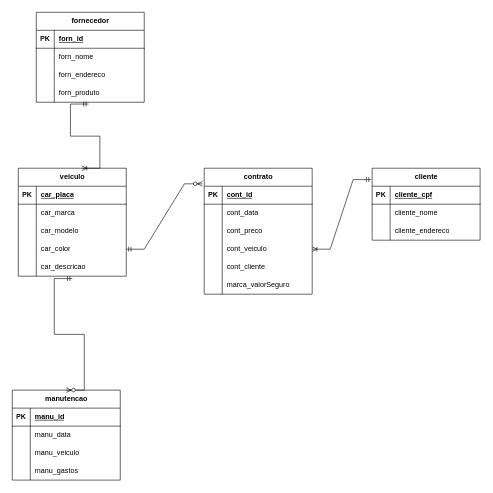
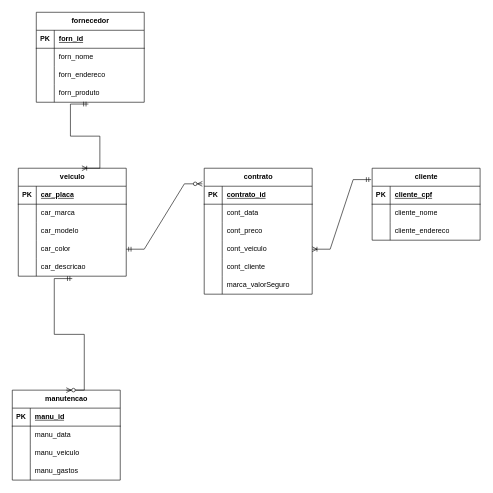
  <mxCell id="0" />
  <mxCell id="1" parent="0" />
  <mxCell id="2" value="veiculo" style="shape=table;startSize=30;container=1;collapsible=1;childLayout=tableLayout;fixedRows=1;rowLines=0;fontStyle=1;align=center;resizeLast=1;html=1;" parent="1" vertex="1"><mxGeometry x="30" y="280" width="180" height="180" as="geometry" /></mxCell>
  <mxCell id="3" value="" style="shape=tableRow;horizontal=0;startSize=0;swimlaneHead=0;swimlaneBody=0;fillColor=none;collapsible=0;dropTarget=0;points=[[0,0.5],[1,0.5]];portConstraint=eastwest;top=0;left=0;right=0;bottom=1;" parent="2" vertex="1"><mxGeometry y="30" width="180" height="30" as="geometry" /></mxCell>
  <mxCell id="4" value="PK" style="shape=partialRectangle;connectable=0;fillColor=none;top=0;left=0;bottom=0;right=0;fontStyle=1;overflow=hidden;whiteSpace=wrap;html=1;" parent="3" vertex="1"><mxGeometry width="30" height="30" as="geometry"><mxRectangle width="30" height="30" as="alternateBounds" /></mxGeometry></mxCell>
  <mxCell id="5" value="car_placa" style="shape=partialRectangle;connectable=0;fillColor=none;top=0;left=0;bottom=0;right=0;align=left;spacingLeft=6;fontStyle=5;overflow=hidden;whiteSpace=wrap;html=1;" parent="3" vertex="1"><mxGeometry x="30" width="150" height="30" as="geometry"><mxRectangle width="150" height="30" as="alternateBounds" /></mxGeometry></mxCell>
  <mxCell id="6" value="" style="shape=tableRow;horizontal=0;startSize=0;swimlaneHead=0;swimlaneBody=0;fillColor=none;collapsible=0;dropTarget=0;points=[[0,0.5],[1,0.5]];portConstraint=eastwest;top=0;left=0;right=0;bottom=0;" parent="2" vertex="1"><mxGeometry y="60" width="180" height="30" as="geometry" /></mxCell>
  <mxCell id="7" value="" style="shape=partialRectangle;connectable=0;fillColor=none;top=0;left=0;bottom=0;right=0;editable=1;overflow=hidden;whiteSpace=wrap;html=1;" parent="6" vertex="1"><mxGeometry width="30" height="30" as="geometry"><mxRectangle width="30" height="30" as="alternateBounds" /></mxGeometry></mxCell>
  <mxCell id="8" value="car_marca" style="shape=partialRectangle;connectable=0;fillColor=none;top=0;left=0;bottom=0;right=0;align=left;spacingLeft=6;overflow=hidden;whiteSpace=wrap;html=1;" parent="6" vertex="1"><mxGeometry x="30" width="150" height="30" as="geometry"><mxRectangle width="150" height="30" as="alternateBounds" /></mxGeometry></mxCell>
  <mxCell id="9" value="" style="shape=tableRow;horizontal=0;startSize=0;swimlaneHead=0;swimlaneBody=0;fillColor=none;collapsible=0;dropTarget=0;points=[[0,0.5],[1,0.5]];portConstraint=eastwest;top=0;left=0;right=0;bottom=0;" parent="2" vertex="1"><mxGeometry y="90" width="180" height="30" as="geometry" /></mxCell>
  <mxCell id="10" value="" style="shape=partialRectangle;connectable=0;fillColor=none;top=0;left=0;bottom=0;right=0;editable=1;overflow=hidden;whiteSpace=wrap;html=1;" parent="9" vertex="1"><mxGeometry width="30" height="30" as="geometry"><mxRectangle width="30" height="30" as="alternateBounds" /></mxGeometry></mxCell>
  <mxCell id="11" value="car_modelo" style="shape=partialRectangle;connectable=0;fillColor=none;top=0;left=0;bottom=0;right=0;align=left;spacingLeft=6;overflow=hidden;whiteSpace=wrap;html=1;" parent="9" vertex="1"><mxGeometry x="30" width="150" height="30" as="geometry"><mxRectangle width="150" height="30" as="alternateBounds" /></mxGeometry></mxCell>
  <mxCell id="12" value="" style="shape=tableRow;horizontal=0;startSize=0;swimlaneHead=0;swimlaneBody=0;fillColor=none;collapsible=0;dropTarget=0;points=[[0,0.5],[1,0.5]];portConstraint=eastwest;top=0;left=0;right=0;bottom=0;" parent="2" vertex="1"><mxGeometry y="120" width="180" height="30" as="geometry" /></mxCell>
  <mxCell id="13" value="" style="shape=partialRectangle;connectable=0;fillColor=none;top=0;left=0;bottom=0;right=0;editable=1;overflow=hidden;whiteSpace=wrap;html=1;" parent="12" vertex="1"><mxGeometry width="30" height="30" as="geometry"><mxRectangle width="30" height="30" as="alternateBounds" /></mxGeometry></mxCell>
  <mxCell id="14" value="&lt;div&gt;car_color&lt;/div&gt;" style="shape=partialRectangle;connectable=0;fillColor=none;top=0;left=0;bottom=0;right=0;align=left;spacingLeft=6;overflow=hidden;whiteSpace=wrap;html=1;" parent="12" vertex="1"><mxGeometry x="30" width="150" height="30" as="geometry"><mxRectangle width="150" height="30" as="alternateBounds" /></mxGeometry></mxCell>
  <mxCell id="15" style="shape=tableRow;horizontal=0;startSize=0;swimlaneHead=0;swimlaneBody=0;fillColor=none;collapsible=0;dropTarget=0;points=[[0,0.5],[1,0.5]];portConstraint=eastwest;top=0;left=0;right=0;bottom=0;" parent="2" vertex="1"><mxGeometry y="150" width="180" height="30" as="geometry" /></mxCell>
  <mxCell id="16" style="shape=partialRectangle;connectable=0;fillColor=none;top=0;left=0;bottom=0;right=0;editable=1;overflow=hidden;whiteSpace=wrap;html=1;" parent="15" vertex="1"><mxGeometry width="30" height="30" as="geometry"><mxRectangle width="30" height="30" as="alternateBounds" /></mxGeometry></mxCell>
  <mxCell id="17" value="car_descricao" style="shape=partialRectangle;connectable=0;fillColor=none;top=0;left=0;bottom=0;right=0;align=left;spacingLeft=6;overflow=hidden;whiteSpace=wrap;html=1;" parent="15" vertex="1"><mxGeometry x="30" width="150" height="30" as="geometry"><mxRectangle width="150" height="30" as="alternateBounds" /></mxGeometry></mxCell>
  <mxCell id="18" value="contrato" style="shape=table;startSize=30;container=1;collapsible=1;childLayout=tableLayout;fixedRows=1;rowLines=0;fontStyle=1;align=center;resizeLast=1;html=1;" parent="1" vertex="1"><mxGeometry x="340" y="280" width="180" height="210" as="geometry" /></mxCell>
  <mxCell id="19" value="" style="shape=tableRow;horizontal=0;startSize=0;swimlaneHead=0;swimlaneBody=0;fillColor=none;collapsible=0;dropTarget=0;points=[[0,0.5],[1,0.5]];portConstraint=eastwest;top=0;left=0;right=0;bottom=1;" parent="18" vertex="1"><mxGeometry y="30" width="180" height="30" as="geometry" /></mxCell>
  <mxCell id="20" value="PK" style="shape=partialRectangle;connectable=0;fillColor=none;top=0;left=0;bottom=0;right=0;fontStyle=1;overflow=hidden;whiteSpace=wrap;html=1;" parent="19" vertex="1"><mxGeometry width="30" height="30" as="geometry"><mxRectangle width="30" height="30" as="alternateBounds" /></mxGeometry></mxCell>
- <mxCell id="21" value="cont_id" style="shape=partialRectangle;connectable=0;fillColor=none;top=0;left=0;bottom=0;right=0;align=left;spacingLeft=6;fontStyle=5;overflow=hidden;whiteSpace=wrap;html=1;" parent="19" vertex="1"><mxGeometry x="30" width="150" height="30" as="geometry"><mxRectangle width="150" height="30" as="alternateBounds" /></mxGeometry></mxCell>
+ <mxCell id="21" value="contrato_id" style="shape=partialRectangle;connectable=0;fillColor=none;top=0;left=0;bottom=0;right=0;align=left;spacingLeft=6;fontStyle=5;overflow=hidden;whiteSpace=wrap;html=1;" parent="19" vertex="1"><mxGeometry x="30" width="150" height="30" as="geometry"><mxRectangle width="150" height="30" as="alternateBounds" /></mxGeometry></mxCell>
  <mxCell id="22" value="" style="shape=tableRow;horizontal=0;startSize=0;swimlaneHead=0;swimlaneBody=0;fillColor=none;collapsible=0;dropTarget=0;points=[[0,0.5],[1,0.5]];portConstraint=eastwest;top=0;left=0;right=0;bottom=0;" parent="18" vertex="1"><mxGeometry y="60" width="180" height="30" as="geometry" /></mxCell>
  <mxCell id="23" value="" style="shape=partialRectangle;connectable=0;fillColor=none;top=0;left=0;bottom=0;right=0;editable=1;overflow=hidden;whiteSpace=wrap;html=1;" parent="22" vertex="1"><mxGeometry width="30" height="30" as="geometry"><mxRectangle width="30" height="30" as="alternateBounds" /></mxGeometry></mxCell>
  <mxCell id="24" value="cont_data" style="shape=partialRectangle;connectable=0;fillColor=none;top=0;left=0;bottom=0;right=0;align=left;spacingLeft=6;overflow=hidden;whiteSpace=wrap;html=1;" parent="22" vertex="1"><mxGeometry x="30" width="150" height="30" as="geometry"><mxRectangle width="150" height="30" as="alternateBounds" /></mxGeometry></mxCell>
  <mxCell id="25" value="" style="shape=tableRow;horizontal=0;startSize=0;swimlaneHead=0;swimlaneBody=0;fillColor=none;collapsible=0;dropTarget=0;points=[[0,0.5],[1,0.5]];portConstraint=eastwest;top=0;left=0;right=0;bottom=0;" parent="18" vertex="1"><mxGeometry y="90" width="180" height="30" as="geometry" /></mxCell>
  <mxCell id="26" value="" style="shape=partialRectangle;connectable=0;fillColor=none;top=0;left=0;bottom=0;right=0;editable=1;overflow=hidden;whiteSpace=wrap;html=1;" parent="25" vertex="1"><mxGeometry width="30" height="30" as="geometry"><mxRectangle width="30" height="30" as="alternateBounds" /></mxGeometry></mxCell>
  <mxCell id="27" value="cont_preco" style="shape=partialRectangle;connectable=0;fillColor=none;top=0;left=0;bottom=0;right=0;align=left;spacingLeft=6;overflow=hidden;whiteSpace=wrap;html=1;" parent="25" vertex="1"><mxGeometry x="30" width="150" height="30" as="geometry"><mxRectangle width="150" height="30" as="alternateBounds" /></mxGeometry></mxCell>
  <mxCell id="28" value="" style="shape=tableRow;horizontal=0;startSize=0;swimlaneHead=0;swimlaneBody=0;fillColor=none;collapsible=0;dropTarget=0;points=[[0,0.5],[1,0.5]];portConstraint=eastwest;top=0;left=0;right=0;bottom=0;" parent="18" vertex="1"><mxGeometry y="120" width="180" height="30" as="geometry" /></mxCell>
  <mxCell id="29" value="" style="shape=partialRectangle;connectable=0;fillColor=none;top=0;left=0;bottom=0;right=0;editable=1;overflow=hidden;whiteSpace=wrap;html=1;" parent="28" vertex="1"><mxGeometry width="30" height="30" as="geometry"><mxRectangle width="30" height="30" as="alternateBounds" /></mxGeometry></mxCell>
  <mxCell id="30" value="cont_veiculo" style="shape=partialRectangle;connectable=0;fillColor=none;top=0;left=0;bottom=0;right=0;align=left;spacingLeft=6;overflow=hidden;whiteSpace=wrap;html=1;" parent="28" vertex="1"><mxGeometry x="30" width="150" height="30" as="geometry"><mxRectangle width="150" height="30" as="alternateBounds" /></mxGeometry></mxCell>
  <mxCell id="31" style="shape=tableRow;horizontal=0;startSize=0;swimlaneHead=0;swimlaneBody=0;fillColor=none;collapsible=0;dropTarget=0;points=[[0,0.5],[1,0.5]];portConstraint=eastwest;top=0;left=0;right=0;bottom=0;" parent="18" vertex="1"><mxGeometry y="150" width="180" height="30" as="geometry" /></mxCell>
  <mxCell id="32" style="shape=partialRectangle;connectable=0;fillColor=none;top=0;left=0;bottom=0;right=0;editable=1;overflow=hidden;whiteSpace=wrap;html=1;" parent="31" vertex="1"><mxGeometry width="30" height="30" as="geometry"><mxRectangle width="30" height="30" as="alternateBounds" /></mxGeometry></mxCell>
  <mxCell id="33" value="cont_cliente" style="shape=partialRectangle;connectable=0;fillColor=none;top=0;left=0;bottom=0;right=0;align=left;spacingLeft=6;overflow=hidden;whiteSpace=wrap;html=1;" parent="31" vertex="1"><mxGeometry x="30" width="150" height="30" as="geometry"><mxRectangle width="150" height="30" as="alternateBounds" /></mxGeometry></mxCell>
  <mxCell id="34" style="shape=tableRow;horizontal=0;startSize=0;swimlaneHead=0;swimlaneBody=0;fillColor=none;collapsible=0;dropTarget=0;points=[[0,0.5],[1,0.5]];portConstraint=eastwest;top=0;left=0;right=0;bottom=0;" parent="18" vertex="1"><mxGeometry y="180" width="180" height="30" as="geometry" /></mxCell>
  <mxCell id="35" style="shape=partialRectangle;connectable=0;fillColor=none;top=0;left=0;bottom=0;right=0;editable=1;overflow=hidden;whiteSpace=wrap;html=1;" parent="34" vertex="1"><mxGeometry width="30" height="30" as="geometry"><mxRectangle width="30" height="30" as="alternateBounds" /></mxGeometry></mxCell>
  <mxCell id="36" value="marca_valorSeguro" style="shape=partialRectangle;connectable=0;fillColor=none;top=0;left=0;bottom=0;right=0;align=left;spacingLeft=6;overflow=hidden;whiteSpace=wrap;html=1;" parent="34" vertex="1"><mxGeometry x="30" width="150" height="30" as="geometry"><mxRectangle width="150" height="30" as="alternateBounds" /></mxGeometry></mxCell>
  <mxCell id="37" value="fornecedor" style="shape=table;startSize=30;container=1;collapsible=1;childLayout=tableLayout;fixedRows=1;rowLines=0;fontStyle=1;align=center;resizeLast=1;html=1;" parent="1" vertex="1"><mxGeometry x="60" y="20" width="180" height="150" as="geometry" /></mxCell>
  <mxCell id="38" value="" style="shape=tableRow;horizontal=0;startSize=0;swimlaneHead=0;swimlaneBody=0;fillColor=none;collapsible=0;dropTarget=0;points=[[0,0.5],[1,0.5]];portConstraint=eastwest;top=0;left=0;right=0;bottom=1;" parent="37" vertex="1"><mxGeometry y="30" width="180" height="30" as="geometry" /></mxCell>
  <mxCell id="39" value="PK" style="shape=partialRectangle;connectable=0;fillColor=none;top=0;left=0;bottom=0;right=0;fontStyle=1;overflow=hidden;whiteSpace=wrap;html=1;" parent="38" vertex="1"><mxGeometry width="30" height="30" as="geometry"><mxRectangle width="30" height="30" as="alternateBounds" /></mxGeometry></mxCell>
  <mxCell id="40" value="forn_id" style="shape=partialRectangle;connectable=0;fillColor=none;top=0;left=0;bottom=0;right=0;align=left;spacingLeft=6;fontStyle=5;overflow=hidden;whiteSpace=wrap;html=1;" parent="38" vertex="1"><mxGeometry x="30" width="150" height="30" as="geometry"><mxRectangle width="150" height="30" as="alternateBounds" /></mxGeometry></mxCell>
  <mxCell id="41" value="" style="shape=tableRow;horizontal=0;startSize=0;swimlaneHead=0;swimlaneBody=0;fillColor=none;collapsible=0;dropTarget=0;points=[[0,0.5],[1,0.5]];portConstraint=eastwest;top=0;left=0;right=0;bottom=0;" parent="37" vertex="1"><mxGeometry y="60" width="180" height="30" as="geometry" /></mxCell>
  <mxCell id="42" value="" style="shape=partialRectangle;connectable=0;fillColor=none;top=0;left=0;bottom=0;right=0;editable=1;overflow=hidden;whiteSpace=wrap;html=1;" parent="41" vertex="1"><mxGeometry width="30" height="30" as="geometry"><mxRectangle width="30" height="30" as="alternateBounds" /></mxGeometry></mxCell>
  <mxCell id="43" value="forn_nome" style="shape=partialRectangle;connectable=0;fillColor=none;top=0;left=0;bottom=0;right=0;align=left;spacingLeft=6;overflow=hidden;whiteSpace=wrap;html=1;" parent="41" vertex="1"><mxGeometry x="30" width="150" height="30" as="geometry"><mxRectangle width="150" height="30" as="alternateBounds" /></mxGeometry></mxCell>
  <mxCell id="44" value="" style="shape=tableRow;horizontal=0;startSize=0;swimlaneHead=0;swimlaneBody=0;fillColor=none;collapsible=0;dropTarget=0;points=[[0,0.5],[1,0.5]];portConstraint=eastwest;top=0;left=0;right=0;bottom=0;" parent="37" vertex="1"><mxGeometry y="90" width="180" height="30" as="geometry" /></mxCell>
  <mxCell id="45" value="" style="shape=partialRectangle;connectable=0;fillColor=none;top=0;left=0;bottom=0;right=0;editable=1;overflow=hidden;whiteSpace=wrap;html=1;" parent="44" vertex="1"><mxGeometry width="30" height="30" as="geometry"><mxRectangle width="30" height="30" as="alternateBounds" /></mxGeometry></mxCell>
  <mxCell id="46" value="forn_endereco" style="shape=partialRectangle;connectable=0;fillColor=none;top=0;left=0;bottom=0;right=0;align=left;spacingLeft=6;overflow=hidden;whiteSpace=wrap;html=1;" parent="44" vertex="1"><mxGeometry x="30" width="150" height="30" as="geometry"><mxRectangle width="150" height="30" as="alternateBounds" /></mxGeometry></mxCell>
  <mxCell id="47" value="" style="shape=tableRow;horizontal=0;startSize=0;swimlaneHead=0;swimlaneBody=0;fillColor=none;collapsible=0;dropTarget=0;points=[[0,0.5],[1,0.5]];portConstraint=eastwest;top=0;left=0;right=0;bottom=0;" parent="37" vertex="1"><mxGeometry y="120" width="180" height="30" as="geometry" /></mxCell>
  <mxCell id="48" value="" style="shape=partialRectangle;connectable=0;fillColor=none;top=0;left=0;bottom=0;right=0;editable=1;overflow=hidden;whiteSpace=wrap;html=1;" parent="47" vertex="1"><mxGeometry width="30" height="30" as="geometry"><mxRectangle width="30" height="30" as="alternateBounds" /></mxGeometry></mxCell>
  <mxCell id="49" value="forn_produto" style="shape=partialRectangle;connectable=0;fillColor=none;top=0;left=0;bottom=0;right=0;align=left;spacingLeft=6;overflow=hidden;whiteSpace=wrap;html=1;" parent="47" vertex="1"><mxGeometry x="30" width="150" height="30" as="geometry"><mxRectangle width="150" height="30" as="alternateBounds" /></mxGeometry></mxCell>
  <mxCell id="50" value="" style="edgeStyle=entityRelationEdgeStyle;fontSize=12;html=1;endArrow=ERzeroToMany;startArrow=ERmandOne;rounded=0;exitX=1;exitY=0.5;exitDx=0;exitDy=0;entryX=-0.017;entryY=-0.133;entryDx=0;entryDy=0;entryPerimeter=0;" parent="1" source="12" target="19" edge="1"><mxGeometry width="100" height="100" relative="1" as="geometry"><mxPoint x="240" y="380" as="sourcePoint" /><mxPoint x="340" y="280" as="targetPoint" /><Array as="points"><mxPoint x="170" y="380" /></Array></mxGeometry></mxCell>
  <mxCell id="51" value="" style="edgeStyle=entityRelationEdgeStyle;fontSize=12;html=1;endArrow=ERoneToMany;startArrow=ERmandOne;rounded=0;exitX=0.483;exitY=1.1;exitDx=0;exitDy=0;exitPerimeter=0;entryX=0.589;entryY=0;entryDx=0;entryDy=0;entryPerimeter=0;" parent="1" source="47" target="2" edge="1"><mxGeometry width="100" height="100" relative="1" as="geometry"><mxPoint x="580" y="100" as="sourcePoint" /><mxPoint x="140" y="270" as="targetPoint" /><Array as="points"><mxPoint x="580" y="20" /><mxPoint x="550" y="180" /><mxPoint x="560" y="180" /></Array></mxGeometry></mxCell>
  <mxCell id="52" value="cliente" style="shape=table;startSize=30;container=1;collapsible=1;childLayout=tableLayout;fixedRows=1;rowLines=0;fontStyle=1;align=center;resizeLast=1;html=1;" parent="1" vertex="1"><mxGeometry x="620" y="280" width="180" height="120" as="geometry" /></mxCell>
  <mxCell id="53" value="" style="shape=tableRow;horizontal=0;startSize=0;swimlaneHead=0;swimlaneBody=0;fillColor=none;collapsible=0;dropTarget=0;points=[[0,0.5],[1,0.5]];portConstraint=eastwest;top=0;left=0;right=0;bottom=1;" parent="52" vertex="1"><mxGeometry y="30" width="180" height="30" as="geometry" /></mxCell>
  <mxCell id="54" value="PK" style="shape=partialRectangle;connectable=0;fillColor=none;top=0;left=0;bottom=0;right=0;fontStyle=1;overflow=hidden;whiteSpace=wrap;html=1;" parent="53" vertex="1"><mxGeometry width="30" height="30" as="geometry"><mxRectangle width="30" height="30" as="alternateBounds" /></mxGeometry></mxCell>
  <mxCell id="55" value="cliente_cpf" style="shape=partialRectangle;connectable=0;fillColor=none;top=0;left=0;bottom=0;right=0;align=left;spacingLeft=6;fontStyle=5;overflow=hidden;whiteSpace=wrap;html=1;" parent="53" vertex="1"><mxGeometry x="30" width="150" height="30" as="geometry"><mxRectangle width="150" height="30" as="alternateBounds" /></mxGeometry></mxCell>
  <mxCell id="56" value="" style="shape=tableRow;horizontal=0;startSize=0;swimlaneHead=0;swimlaneBody=0;fillColor=none;collapsible=0;dropTarget=0;points=[[0,0.5],[1,0.5]];portConstraint=eastwest;top=0;left=0;right=0;bottom=0;" parent="52" vertex="1"><mxGeometry y="60" width="180" height="30" as="geometry" /></mxCell>
  <mxCell id="57" value="" style="shape=partialRectangle;connectable=0;fillColor=none;top=0;left=0;bottom=0;right=0;editable=1;overflow=hidden;whiteSpace=wrap;html=1;" parent="56" vertex="1"><mxGeometry width="30" height="30" as="geometry"><mxRectangle width="30" height="30" as="alternateBounds" /></mxGeometry></mxCell>
  <mxCell id="58" value="cliente_nome" style="shape=partialRectangle;connectable=0;fillColor=none;top=0;left=0;bottom=0;right=0;align=left;spacingLeft=6;overflow=hidden;whiteSpace=wrap;html=1;" parent="56" vertex="1"><mxGeometry x="30" width="150" height="30" as="geometry"><mxRectangle width="150" height="30" as="alternateBounds" /></mxGeometry></mxCell>
  <mxCell id="59" value="" style="shape=tableRow;horizontal=0;startSize=0;swimlaneHead=0;swimlaneBody=0;fillColor=none;collapsible=0;dropTarget=0;points=[[0,0.5],[1,0.5]];portConstraint=eastwest;top=0;left=0;right=0;bottom=0;" parent="52" vertex="1"><mxGeometry y="90" width="180" height="30" as="geometry" /></mxCell>
  <mxCell id="60" value="" style="shape=partialRectangle;connectable=0;fillColor=none;top=0;left=0;bottom=0;right=0;editable=1;overflow=hidden;whiteSpace=wrap;html=1;" parent="59" vertex="1"><mxGeometry width="30" height="30" as="geometry"><mxRectangle width="30" height="30" as="alternateBounds" /></mxGeometry></mxCell>
  <mxCell id="61" value="cliente_endereco" style="shape=partialRectangle;connectable=0;fillColor=none;top=0;left=0;bottom=0;right=0;align=left;spacingLeft=6;overflow=hidden;whiteSpace=wrap;html=1;" parent="59" vertex="1"><mxGeometry x="30" width="150" height="30" as="geometry"><mxRectangle width="150" height="30" as="alternateBounds" /></mxGeometry></mxCell>
  <mxCell id="62" value="manutencao" style="shape=table;startSize=30;container=1;collapsible=1;childLayout=tableLayout;fixedRows=1;rowLines=0;fontStyle=1;align=center;resizeLast=1;html=1;" parent="1" vertex="1"><mxGeometry x="20" y="650" width="180" height="150" as="geometry" /></mxCell>
  <mxCell id="63" value="" style="shape=tableRow;horizontal=0;startSize=0;swimlaneHead=0;swimlaneBody=0;fillColor=none;collapsible=0;dropTarget=0;points=[[0,0.5],[1,0.5]];portConstraint=eastwest;top=0;left=0;right=0;bottom=1;" parent="62" vertex="1"><mxGeometry y="30" width="180" height="30" as="geometry" /></mxCell>
  <mxCell id="64" value="PK" style="shape=partialRectangle;connectable=0;fillColor=none;top=0;left=0;bottom=0;right=0;fontStyle=1;overflow=hidden;whiteSpace=wrap;html=1;" parent="63" vertex="1"><mxGeometry width="30" height="30" as="geometry"><mxRectangle width="30" height="30" as="alternateBounds" /></mxGeometry></mxCell>
  <mxCell id="65" value="manu_id" style="shape=partialRectangle;connectable=0;fillColor=none;top=0;left=0;bottom=0;right=0;align=left;spacingLeft=6;fontStyle=5;overflow=hidden;whiteSpace=wrap;html=1;" parent="63" vertex="1"><mxGeometry x="30" width="150" height="30" as="geometry"><mxRectangle width="150" height="30" as="alternateBounds" /></mxGeometry></mxCell>
  <mxCell id="66" value="" style="shape=tableRow;horizontal=0;startSize=0;swimlaneHead=0;swimlaneBody=0;fillColor=none;collapsible=0;dropTarget=0;points=[[0,0.5],[1,0.5]];portConstraint=eastwest;top=0;left=0;right=0;bottom=0;" parent="62" vertex="1"><mxGeometry y="60" width="180" height="30" as="geometry" /></mxCell>
  <mxCell id="67" value="" style="shape=partialRectangle;connectable=0;fillColor=none;top=0;left=0;bottom=0;right=0;editable=1;overflow=hidden;whiteSpace=wrap;html=1;" parent="66" vertex="1"><mxGeometry width="30" height="30" as="geometry"><mxRectangle width="30" height="30" as="alternateBounds" /></mxGeometry></mxCell>
  <mxCell id="68" value="manu_data" style="shape=partialRectangle;connectable=0;fillColor=none;top=0;left=0;bottom=0;right=0;align=left;spacingLeft=6;overflow=hidden;whiteSpace=wrap;html=1;" parent="66" vertex="1"><mxGeometry x="30" width="150" height="30" as="geometry"><mxRectangle width="150" height="30" as="alternateBounds" /></mxGeometry></mxCell>
  <mxCell id="69" value="" style="shape=tableRow;horizontal=0;startSize=0;swimlaneHead=0;swimlaneBody=0;fillColor=none;collapsible=0;dropTarget=0;points=[[0,0.5],[1,0.5]];portConstraint=eastwest;top=0;left=0;right=0;bottom=0;" parent="62" vertex="1"><mxGeometry y="90" width="180" height="30" as="geometry" /></mxCell>
  <mxCell id="70" value="" style="shape=partialRectangle;connectable=0;fillColor=none;top=0;left=0;bottom=0;right=0;editable=1;overflow=hidden;whiteSpace=wrap;html=1;" parent="69" vertex="1"><mxGeometry width="30" height="30" as="geometry"><mxRectangle width="30" height="30" as="alternateBounds" /></mxGeometry></mxCell>
  <mxCell id="71" value="manu_veiculo" style="shape=partialRectangle;connectable=0;fillColor=none;top=0;left=0;bottom=0;right=0;align=left;spacingLeft=6;overflow=hidden;whiteSpace=wrap;html=1;" parent="69" vertex="1"><mxGeometry x="30" width="150" height="30" as="geometry"><mxRectangle width="150" height="30" as="alternateBounds" /></mxGeometry></mxCell>
  <mxCell id="72" value="" style="shape=tableRow;horizontal=0;startSize=0;swimlaneHead=0;swimlaneBody=0;fillColor=none;collapsible=0;dropTarget=0;points=[[0,0.5],[1,0.5]];portConstraint=eastwest;top=0;left=0;right=0;bottom=0;" parent="62" vertex="1"><mxGeometry y="120" width="180" height="30" as="geometry" /></mxCell>
  <mxCell id="73" value="" style="shape=partialRectangle;connectable=0;fillColor=none;top=0;left=0;bottom=0;right=0;editable=1;overflow=hidden;whiteSpace=wrap;html=1;" parent="72" vertex="1"><mxGeometry width="30" height="30" as="geometry"><mxRectangle width="30" height="30" as="alternateBounds" /></mxGeometry></mxCell>
  <mxCell id="74" value="manu_gastos" style="shape=partialRectangle;connectable=0;fillColor=none;top=0;left=0;bottom=0;right=0;align=left;spacingLeft=6;overflow=hidden;whiteSpace=wrap;html=1;" parent="72" vertex="1"><mxGeometry x="30" width="150" height="30" as="geometry"><mxRectangle width="150" height="30" as="alternateBounds" /></mxGeometry></mxCell>
  <mxCell id="75" value="" style="edgeStyle=entityRelationEdgeStyle;fontSize=12;html=1;endArrow=ERzeroToMany;startArrow=ERmandOne;rounded=0;exitX=0.5;exitY=1.133;exitDx=0;exitDy=0;exitPerimeter=0;entryX=0.5;entryY=0;entryDx=0;entryDy=0;" parent="1" source="15" target="62" edge="1"><mxGeometry width="100" height="100" relative="1" as="geometry"><mxPoint x="83" y="619" as="sourcePoint" /><mxPoint x="120" y="640" as="targetPoint" /><Array as="points"><mxPoint x="43" y="584" /><mxPoint x="133" y="594" /></Array></mxGeometry></mxCell>
  <mxCell id="76" value="" style="edgeStyle=entityRelationEdgeStyle;fontSize=12;html=1;endArrow=ERoneToMany;startArrow=ERmandOne;rounded=0;entryX=1;entryY=0.5;entryDx=0;entryDy=0;exitX=-0.009;exitY=0.158;exitDx=0;exitDy=0;exitPerimeter=0;endFill=0;" parent="1" source="52" target="28" edge="1"><mxGeometry width="100" height="100" relative="1" as="geometry"><mxPoint x="600" y="609.5" as="sourcePoint" /><mxPoint x="697" y="500" as="targetPoint" /><Array as="points"><mxPoint x="530" y="574" /></Array></mxGeometry></mxCell>
